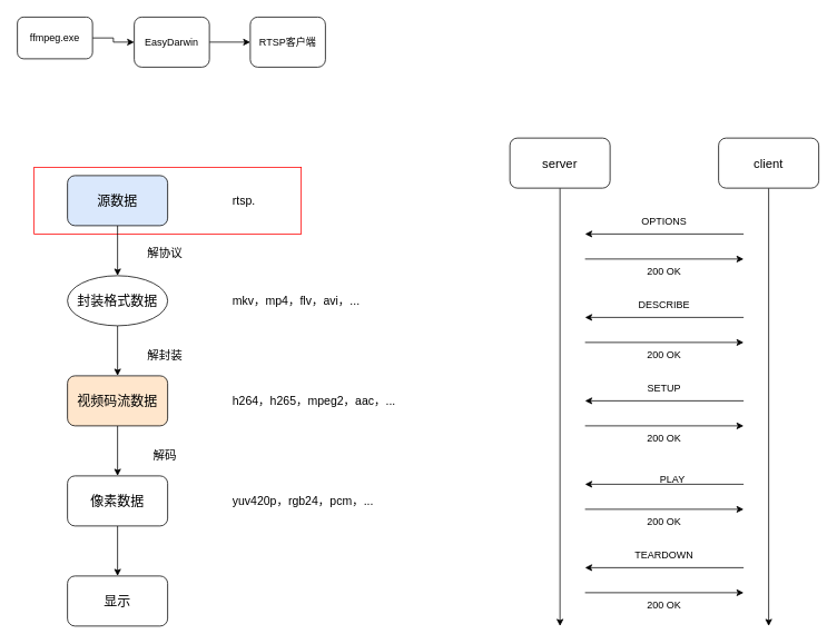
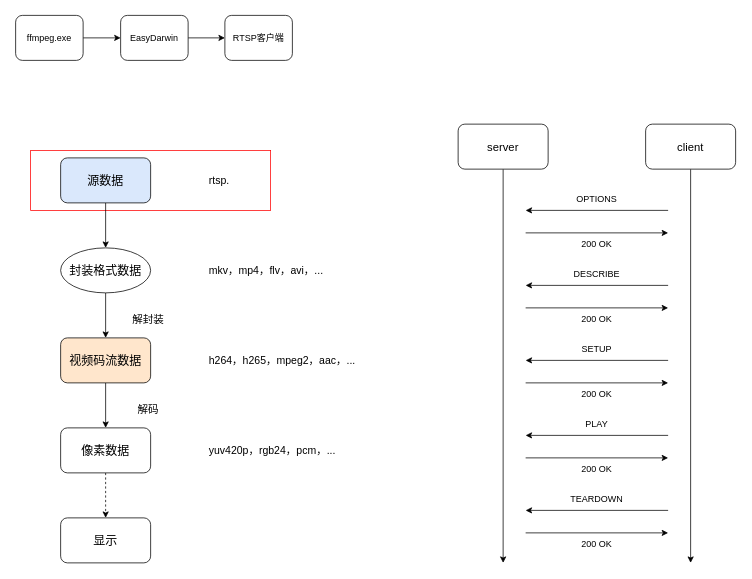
  <mxCell id="0" />
  <mxCell id="1" parent="0" />
  <mxCell id="2" value="" style="rounded=0;whiteSpace=wrap;html=1;strokeColor=#FF0000;" vertex="1" parent="1"><mxGeometry x="40" y="200" width="320" height="80" as="geometry" /></mxCell>
  <mxCell id="3" style="edgeStyle=orthogonalEdgeStyle;rounded=0;orthogonalLoop=1;jettySize=auto;html=1;exitX=1;exitY=0.5;exitDx=0;exitDy=0;entryX=0;entryY=0.5;entryDx=0;entryDy=0;" edge="1" parent="1" source="4" target="6"><mxGeometry relative="1" as="geometry" /></mxCell>
- <mxCell id="4" value="ffmpeg.exe" style="rounded=1;whiteSpace=wrap;html=1;" vertex="1" parent="1"><mxGeometry x="20" y="20" width="90" height="50" as="geometry" /></mxCell>
+ <mxCell id="4" value="ffmpeg.exe" style="rounded=1;whiteSpace=wrap;html=1;" vertex="1" parent="1"><mxGeometry x="20" y="20" width="90" height="60" as="geometry" /></mxCell>
  <mxCell id="5" style="edgeStyle=orthogonalEdgeStyle;rounded=0;orthogonalLoop=1;jettySize=auto;html=1;exitX=1;exitY=0.5;exitDx=0;exitDy=0;entryX=0;entryY=0.5;entryDx=0;entryDy=0;" edge="1" parent="1" source="6" target="7"><mxGeometry relative="1" as="geometry" /></mxCell>
  <mxCell id="6" value="EasyDarwin" style="rounded=1;whiteSpace=wrap;html=1;" vertex="1" parent="1"><mxGeometry x="160" y="20" width="90" height="60" as="geometry" /></mxCell>
  <mxCell id="7" value="RTSP客户端" style="rounded=1;whiteSpace=wrap;html=1;" vertex="1" parent="1"><mxGeometry x="299" y="20" width="90" height="60" as="geometry" /></mxCell>
  <mxCell id="8" style="edgeStyle=orthogonalEdgeStyle;rounded=0;orthogonalLoop=1;jettySize=auto;html=1;exitX=0.5;exitY=1;exitDx=0;exitDy=0;entryX=0.5;entryY=0;entryDx=0;entryDy=0;" edge="1" parent="1" source="9" target="11"><mxGeometry relative="1" as="geometry" /></mxCell>
  <mxCell id="9" value="源数据" style="rounded=1;whiteSpace=wrap;html=1;fontSize=16;fillColor=#dae8fc;" vertex="1" parent="1"><mxGeometry x="80" y="210" width="120" height="60" as="geometry" /></mxCell>
  <mxCell id="10" style="edgeStyle=orthogonalEdgeStyle;rounded=0;orthogonalLoop=1;jettySize=auto;html=1;exitX=0.5;exitY=1;exitDx=0;exitDy=0;entryX=0.5;entryY=0;entryDx=0;entryDy=0;" edge="1" parent="1" source="11" target="13"><mxGeometry relative="1" as="geometry" /></mxCell>
  <mxCell id="11" value="封装格式数据" style="ellipse;whiteSpace=wrap;html=1;fontSize=16;" vertex="1" parent="1"><mxGeometry x="80" y="330" width="120" height="60" as="geometry" /></mxCell>
  <mxCell id="12" style="edgeStyle=orthogonalEdgeStyle;rounded=0;orthogonalLoop=1;jettySize=auto;html=1;exitX=0.5;exitY=1;exitDx=0;exitDy=0;entryX=0.5;entryY=0;entryDx=0;entryDy=0;" edge="1" parent="1" source="13" target="15"><mxGeometry relative="1" as="geometry" /></mxCell>
  <mxCell id="13" value="视频码流数据" style="rounded=1;whiteSpace=wrap;html=1;fontSize=16;fillColor=#ffe6cc;" vertex="1" parent="1"><mxGeometry x="80" y="450" width="120" height="60" as="geometry" /></mxCell>
- <mxCell id="14" style="edgeStyle=orthogonalEdgeStyle;rounded=0;orthogonalLoop=1;jettySize=auto;html=1;exitX=0.5;exitY=1;exitDx=0;exitDy=0;entryX=0.5;entryY=0;entryDx=0;entryDy=0;" edge="1" parent="1" source="15" target="16"><mxGeometry relative="1" as="geometry" /></mxCell>
+ <mxCell id="14" style="edgeStyle=orthogonalEdgeStyle;rounded=0;orthogonalLoop=1;jettySize=auto;html=1;exitX=0.5;exitY=1;exitDx=0;exitDy=0;entryX=0.5;entryY=0;entryDx=0;entryDy=0;dashed=1;" edge="1" parent="1" source="15" target="16"><mxGeometry relative="1" as="geometry" /></mxCell>
  <mxCell id="15" value="像素数据" style="rounded=1;whiteSpace=wrap;html=1;fontSize=16;" vertex="1" parent="1"><mxGeometry x="80" y="570" width="120" height="60" as="geometry" /></mxCell>
  <mxCell id="16" value="显示" style="rounded=1;whiteSpace=wrap;html=1;fontSize=16;" vertex="1" parent="1"><mxGeometry x="80" y="690" width="120" height="60" as="geometry" /></mxCell>
- <mxCell id="17" value="解协议" style="text;html=1;strokeColor=none;fillColor=none;align=center;verticalAlign=middle;whiteSpace=wrap;rounded=0;fontSize=14;" vertex="1" parent="1"><mxGeometry x="167" y="288" width="60" height="30" as="geometry" /></mxCell>
  <mxCell id="18" value="解封装" style="text;html=1;strokeColor=none;fillColor=none;align=center;verticalAlign=middle;whiteSpace=wrap;rounded=0;fontSize=14;" vertex="1" parent="1"><mxGeometry x="167" y="410" width="60" height="30" as="geometry" /></mxCell>
  <mxCell id="19" value="解码" style="text;html=1;strokeColor=none;fillColor=none;align=center;verticalAlign=middle;whiteSpace=wrap;rounded=0;fontSize=14;" vertex="1" parent="1"><mxGeometry x="167" y="530" width="60" height="30" as="geometry" /></mxCell>
  <mxCell id="20" value="rtsp." style="text;html=1;strokeColor=none;fillColor=none;align=left;verticalAlign=middle;whiteSpace=wrap;rounded=0;fontSize=14;" vertex="1" parent="1"><mxGeometry x="276" y="225" width="150" height="30" as="geometry" /></mxCell>
  <mxCell id="21" value="mkv，mp4，flv，avi，..." style="text;html=1;strokeColor=none;fillColor=none;align=left;verticalAlign=middle;whiteSpace=wrap;rounded=0;fontSize=14;" vertex="1" parent="1"><mxGeometry x="276" y="345" width="190" height="30" as="geometry" /></mxCell>
  <mxCell id="22" value="h264，h265，mpeg2，aac，..." style="text;html=1;strokeColor=none;fillColor=none;align=left;verticalAlign=middle;whiteSpace=wrap;rounded=0;fontSize=14;" vertex="1" parent="1"><mxGeometry x="276" y="465" width="220" height="30" as="geometry" /></mxCell>
  <mxCell id="23" value="yuv420p，rgb24，pcm，..." style="text;html=1;strokeColor=none;fillColor=none;align=left;verticalAlign=middle;whiteSpace=wrap;rounded=0;fontSize=14;" vertex="1" parent="1"><mxGeometry x="276" y="585" width="220" height="30" as="geometry" /></mxCell>
  <mxCell id="24" style="edgeStyle=orthogonalEdgeStyle;rounded=0;orthogonalLoop=1;jettySize=auto;html=1;exitX=0.5;exitY=1;exitDx=0;exitDy=0;" edge="1" parent="1" source="25"><mxGeometry relative="1" as="geometry"><mxPoint x="670" y="750" as="targetPoint" /></mxGeometry></mxCell>
  <mxCell id="25" value="server" style="rounded=1;whiteSpace=wrap;html=1;fontSize=15;" vertex="1" parent="1"><mxGeometry x="610" y="165" width="120" height="60" as="geometry" /></mxCell>
  <mxCell id="26" style="edgeStyle=orthogonalEdgeStyle;rounded=0;orthogonalLoop=1;jettySize=auto;html=1;exitX=0.5;exitY=1;exitDx=0;exitDy=0;" edge="1" parent="1" source="27"><mxGeometry relative="1" as="geometry"><mxPoint x="920" y="750" as="targetPoint" /></mxGeometry></mxCell>
  <mxCell id="27" value="client" style="rounded=1;whiteSpace=wrap;html=1;fontSize=15;" vertex="1" parent="1"><mxGeometry x="860" y="165" width="120" height="60" as="geometry" /></mxCell>
  <mxCell id="28" value="" style="endArrow=classic;html=1;rounded=0;" edge="1" parent="1"><mxGeometry width="50" height="50" relative="1" as="geometry"><mxPoint x="890" y="280" as="sourcePoint" /><mxPoint x="700" y="280" as="targetPoint" /></mxGeometry></mxCell>
  <mxCell id="29" value="" style="endArrow=classic;html=1;rounded=0;" edge="1" parent="1"><mxGeometry width="50" height="50" relative="1" as="geometry"><mxPoint x="700" y="310" as="sourcePoint" /><mxPoint x="890" y="310" as="targetPoint" /></mxGeometry></mxCell>
  <mxCell id="30" value="OPTIONS" style="text;html=1;strokeColor=none;fillColor=none;align=center;verticalAlign=middle;whiteSpace=wrap;rounded=0;" vertex="1" parent="1"><mxGeometry x="765" y="250" width="60" height="30" as="geometry" /></mxCell>
  <mxCell id="31" value="200 OK" style="text;html=1;strokeColor=none;fillColor=none;align=center;verticalAlign=middle;whiteSpace=wrap;rounded=0;" vertex="1" parent="1"><mxGeometry x="765" y="310" width="60" height="30" as="geometry" /></mxCell>
  <mxCell id="32" value="" style="endArrow=classic;html=1;rounded=0;" edge="1" parent="1"><mxGeometry width="50" height="50" relative="1" as="geometry"><mxPoint x="890" y="380" as="sourcePoint" /><mxPoint x="700" y="380" as="targetPoint" /></mxGeometry></mxCell>
  <mxCell id="33" value="" style="endArrow=classic;html=1;rounded=0;" edge="1" parent="1"><mxGeometry width="50" height="50" relative="1" as="geometry"><mxPoint x="700" y="410" as="sourcePoint" /><mxPoint x="890" y="410" as="targetPoint" /></mxGeometry></mxCell>
  <mxCell id="34" value="DESCRIBE" style="text;html=1;strokeColor=none;fillColor=none;align=center;verticalAlign=middle;whiteSpace=wrap;rounded=0;" vertex="1" parent="1"><mxGeometry x="765" y="350" width="60" height="30" as="geometry" /></mxCell>
  <mxCell id="35" value="200 OK" style="text;html=1;strokeColor=none;fillColor=none;align=center;verticalAlign=middle;whiteSpace=wrap;rounded=0;" vertex="1" parent="1"><mxGeometry x="765" y="410" width="60" height="30" as="geometry" /></mxCell>
  <mxCell id="36" value="" style="endArrow=classic;html=1;rounded=0;" edge="1" parent="1"><mxGeometry width="50" height="50" relative="1" as="geometry"><mxPoint x="890" y="480" as="sourcePoint" /><mxPoint x="700" y="480" as="targetPoint" /></mxGeometry></mxCell>
  <mxCell id="37" value="" style="endArrow=classic;html=1;rounded=0;" edge="1" parent="1"><mxGeometry width="50" height="50" relative="1" as="geometry"><mxPoint x="700" y="510" as="sourcePoint" /><mxPoint x="890" y="510" as="targetPoint" /></mxGeometry></mxCell>
  <mxCell id="38" value="SETUP" style="text;html=1;strokeColor=none;fillColor=none;align=center;verticalAlign=middle;whiteSpace=wrap;rounded=0;" vertex="1" parent="1"><mxGeometry x="765" y="450" width="60" height="30" as="geometry" /></mxCell>
  <mxCell id="39" value="200 OK" style="text;html=1;strokeColor=none;fillColor=none;align=center;verticalAlign=middle;whiteSpace=wrap;rounded=0;" vertex="1" parent="1"><mxGeometry x="765" y="510" width="60" height="30" as="geometry" /></mxCell>
  <mxCell id="40" value="" style="endArrow=classic;html=1;rounded=0;" edge="1" parent="1"><mxGeometry width="50" height="50" relative="1" as="geometry"><mxPoint x="890" y="580" as="sourcePoint" /><mxPoint x="700" y="580" as="targetPoint" /></mxGeometry></mxCell>
  <mxCell id="41" value="" style="endArrow=classic;html=1;rounded=0;" edge="1" parent="1"><mxGeometry width="50" height="50" relative="1" as="geometry"><mxPoint x="700" y="610" as="sourcePoint" /><mxPoint x="890" y="610" as="targetPoint" /></mxGeometry></mxCell>
- <mxCell id="42" value="PLAY" style="text;html=1;strokeColor=none;fillColor=none;align=center;verticalAlign=middle;whiteSpace=wrap;rounded=0;" vertex="1" parent="1"><mxGeometry x="775" y="560" width="60" height="30" as="geometry" /></mxCell>
+ <mxCell id="42" value="PLAY" style="text;html=1;strokeColor=none;fillColor=none;align=center;verticalAlign=middle;whiteSpace=wrap;rounded=0;" vertex="1" parent="1"><mxGeometry x="765" y="550" width="60" height="30" as="geometry" /></mxCell>
  <mxCell id="43" value="200 OK" style="text;html=1;strokeColor=none;fillColor=none;align=center;verticalAlign=middle;whiteSpace=wrap;rounded=0;" vertex="1" parent="1"><mxGeometry x="765" y="610" width="60" height="30" as="geometry" /></mxCell>
  <mxCell id="44" value="" style="endArrow=classic;html=1;rounded=0;" edge="1" parent="1"><mxGeometry width="50" height="50" relative="1" as="geometry"><mxPoint x="890" y="680" as="sourcePoint" /><mxPoint x="700" y="680" as="targetPoint" /></mxGeometry></mxCell>
  <mxCell id="45" value="" style="endArrow=classic;html=1;rounded=0;" edge="1" parent="1"><mxGeometry width="50" height="50" relative="1" as="geometry"><mxPoint x="700" y="710" as="sourcePoint" /><mxPoint x="890" y="710" as="targetPoint" /></mxGeometry></mxCell>
  <mxCell id="46" value="TEARDOWN" style="text;html=1;strokeColor=none;fillColor=none;align=center;verticalAlign=middle;whiteSpace=wrap;rounded=0;" vertex="1" parent="1"><mxGeometry x="765" y="650" width="60" height="30" as="geometry" /></mxCell>
  <mxCell id="47" value="200 OK" style="text;html=1;strokeColor=none;fillColor=none;align=center;verticalAlign=middle;whiteSpace=wrap;rounded=0;" vertex="1" parent="1"><mxGeometry x="765" y="710" width="60" height="30" as="geometry" /></mxCell>
